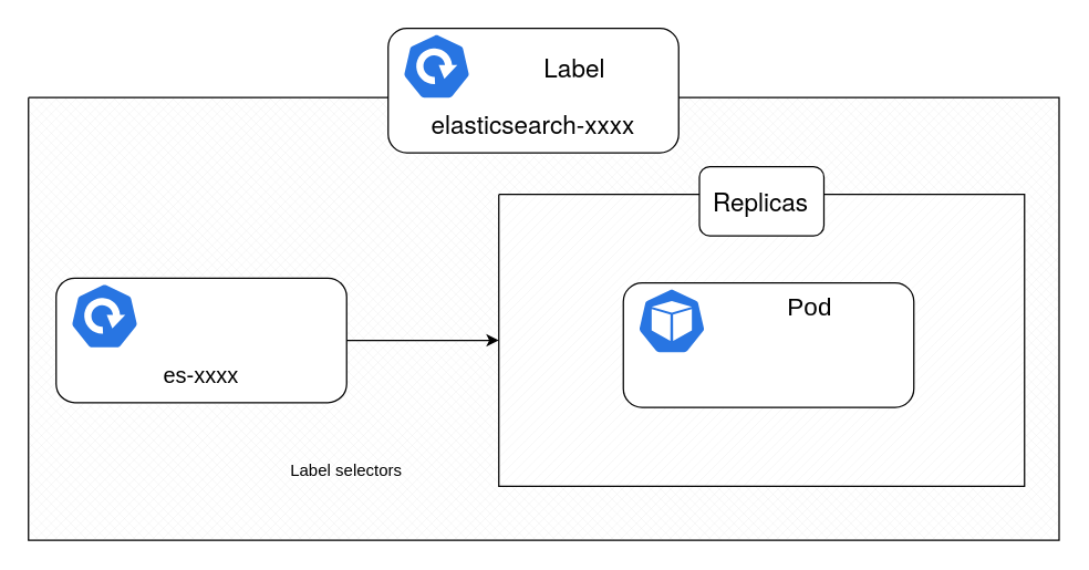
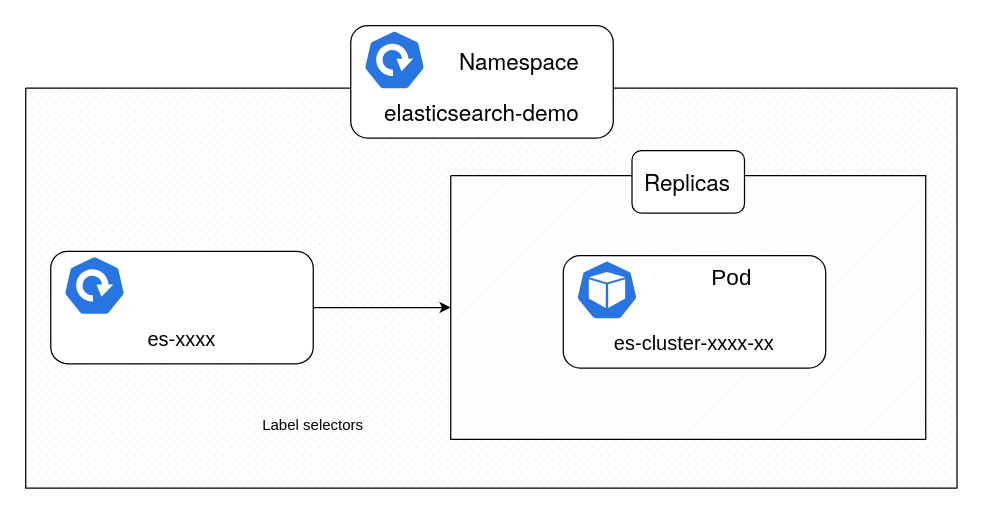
  <mxCell id="0" />
  <mxCell id="1" parent="0" />
  <mxCell id="2" value="" style="verticalLabelPosition=bottom;verticalAlign=top;html=1;shape=mxgraph.basic.patternFillRect;fillStyle=diagGrid;step=5;fillStrokeWidth=0.2;fillStrokeColor=#dddddd;" parent="1" vertex="1"><mxGeometry x="20" y="70" width="745" height="320" as="geometry" /></mxCell>
  <mxCell id="3" value="" style="verticalLabelPosition=bottom;verticalAlign=top;html=1;shape=mxgraph.basic.patternFillRect;fillStyle=diag;step=5;fillStrokeWidth=0.2;fillStrokeColor=#dddddd;" parent="1" vertex="1"><mxGeometry x="360" y="140" width="380" height="211" as="geometry" /></mxCell>
  <mxCell id="4" value="" style="group" parent="1" vertex="1" connectable="0"><mxGeometry x="40" y="200.5" width="210" height="90" as="geometry" /></mxCell>
  <mxCell id="5" value="" style="rounded=1;whiteSpace=wrap;html=1;" parent="4" vertex="1"><mxGeometry width="210" height="90" as="geometry" /></mxCell>
  <mxCell id="6" value="&lt;div style=&quot;text-align: left&quot;&gt;es-xxxx&lt;/div&gt;" style="text;html=1;strokeColor=none;fillColor=none;align=center;verticalAlign=middle;whiteSpace=wrap;rounded=0;fontSize=16;" parent="4" vertex="1"><mxGeometry x="10" y="60" width="190" height="20" as="geometry" /></mxCell>
  <mxCell id="7" value="" style="html=1;dashed=0;whitespace=wrap;fillColor=#2875E2;strokeColor=#ffffff;points=[[0.005,0.63,0],[0.1,0.2,0],[0.9,0.2,0],[0.5,0,0],[0.995,0.63,0],[0.72,0.99,0],[0.5,1,0],[0.28,0.99,0]];shape=mxgraph.kubernetes.icon;prIcon=deploy" parent="4" vertex="1"><mxGeometry x="10" y="3.5" width="50" height="48" as="geometry" /></mxCell>
  <mxCell id="8" value="" style="group" parent="1" vertex="1" connectable="0"><mxGeometry x="505" y="120" width="90" height="50" as="geometry" /></mxCell>
  <mxCell id="9" value="" style="rounded=1;whiteSpace=wrap;html=1;" parent="8" vertex="1"><mxGeometry width="90" height="50" as="geometry" /></mxCell>
  <mxCell id="10" value="&lt;div style=&quot;text-align: left&quot;&gt;&lt;font face=&quot;helvetica neue, helvetica, arial, sans-serif&quot; style=&quot;font-size: 18px&quot;&gt;&lt;span style=&quot;background-color: rgb(255 , 255 , 255)&quot;&gt;Replicas&lt;/span&gt;&lt;/font&gt;&lt;/div&gt;" style="text;html=1;strokeColor=none;fillColor=none;align=center;verticalAlign=middle;whiteSpace=wrap;rounded=0;" parent="8" vertex="1"><mxGeometry x="19.3" y="15" width="51.41" height="20" as="geometry" /></mxCell>
  <mxCell id="11" style="edgeStyle=orthogonalEdgeStyle;rounded=0;orthogonalLoop=1;jettySize=auto;html=1;exitX=0.5;exitY=1;exitDx=0;exitDy=0;" parent="8" source="10" target="10" edge="1"><mxGeometry x="437.5" y="320" as="geometry" /></mxCell>
  <mxCell id="12" style="edgeStyle=orthogonalEdgeStyle;rounded=0;orthogonalLoop=1;jettySize=auto;html=1;exitX=1;exitY=0.5;exitDx=0;exitDy=0;entryX=0;entryY=0.5;entryDx=0;entryDy=0;entryPerimeter=0;" parent="1" source="5" target="3" edge="1"><mxGeometry relative="1" as="geometry" /></mxCell>
  <mxCell id="13" value="" style="group" parent="1" vertex="1" connectable="0"><mxGeometry x="450" y="204" width="210" height="90" as="geometry" /></mxCell>
  <mxCell id="14" value="" style="rounded=1;whiteSpace=wrap;html=1;" parent="13" vertex="1"><mxGeometry width="210" height="90" as="geometry" /></mxCell>
  <mxCell id="15" value="&lt;font style=&quot;font-size: 18px&quot;&gt;Pod&lt;/font&gt;" style="text;html=1;strokeColor=none;fillColor=none;align=center;verticalAlign=middle;whiteSpace=wrap;rounded=0;" parent="13" vertex="1"><mxGeometry x="70" y="7.5" width="130" height="20" as="geometry" /></mxCell>
+ <mxCell id="16" value="&lt;div style=&quot;text-align: left&quot;&gt;es-cluster-xxxx-xx&lt;/div&gt;" style="text;html=1;strokeColor=none;fillColor=none;align=center;verticalAlign=middle;whiteSpace=wrap;rounded=0;fontSize=16;" parent="13" vertex="1"><mxGeometry x="10" y="60" width="190" height="20" as="geometry" /></mxCell>
  <mxCell id="17" value="" style="html=1;dashed=0;whitespace=wrap;fillColor=#2875E2;strokeColor=#ffffff;points=[[0.005,0.63,0],[0.1,0.2,0],[0.9,0.2,0],[0.5,0,0],[0.995,0.63,0],[0.72,0.99,0],[0.5,1,0],[0.28,0.99,0]];shape=mxgraph.kubernetes.icon;prIcon=pod" parent="13" vertex="1"><mxGeometry x="10" y="3.5" width="50" height="48" as="geometry" /></mxCell>
  <mxCell id="18" value="" style="group" parent="1" vertex="1" connectable="0"><mxGeometry x="280" y="20" width="210" height="90" as="geometry" /></mxCell>
  <mxCell id="19" value="" style="rounded=1;whiteSpace=wrap;html=1;" parent="18" vertex="1"><mxGeometry width="210" height="90" as="geometry" /></mxCell>
- <mxCell id="20" value="&lt;span style=&quot;font-family: &amp;#34;helvetica neue&amp;#34; , &amp;#34;helvetica&amp;#34; , &amp;#34;arial&amp;#34; , sans-serif ; font-size: 18px ; text-align: left ; background-color: rgb(255 , 255 , 255)&quot;&gt;Label&lt;/span&gt;" style="text;html=1;strokeColor=none;fillColor=none;align=center;verticalAlign=middle;whiteSpace=wrap;rounded=0;" parent="18" vertex="1"><mxGeometry x="70" y="17.5" width="130" height="20" as="geometry" /></mxCell>
- <mxCell id="21" value="&lt;div style=&quot;text-align: left&quot;&gt;&lt;span style=&quot;font-family: &amp;#34;helvetica neue&amp;#34; , &amp;#34;helvetica&amp;#34; , &amp;#34;arial&amp;#34; , sans-serif ; font-size: 18px ; background-color: rgb(255 , 255 , 255)&quot;&gt;elasticsearch-xxxx&lt;/span&gt;&lt;br&gt;&lt;/div&gt;" style="text;html=1;strokeColor=none;fillColor=none;align=center;verticalAlign=middle;whiteSpace=wrap;rounded=0;fontSize=16;" parent="18" vertex="1"><mxGeometry x="10" y="60" width="190" height="20" as="geometry" /></mxCell>
+ <mxCell id="20" value="&lt;span style=&quot;font-family: &amp;#34;helvetica neue&amp;#34; , &amp;#34;helvetica&amp;#34; , &amp;#34;arial&amp;#34; , sans-serif ; font-size: 18px ; text-align: left ; background-color: rgb(255 , 255 , 255)&quot;&gt;Namespace&lt;/span&gt;" style="text;html=1;strokeColor=none;fillColor=none;align=center;verticalAlign=middle;whiteSpace=wrap;rounded=0;" parent="18" vertex="1"><mxGeometry x="70" y="17.5" width="130" height="20" as="geometry" /></mxCell>
+ <mxCell id="21" value="&lt;div style=&quot;text-align: left&quot;&gt;&lt;span style=&quot;font-family: &amp;#34;helvetica neue&amp;#34; , &amp;#34;helvetica&amp;#34; , &amp;#34;arial&amp;#34; , sans-serif ; font-size: 18px ; background-color: rgb(255 , 255 , 255)&quot;&gt;elasticsearch-demo&lt;/span&gt;&lt;br&gt;&lt;/div&gt;" style="text;html=1;strokeColor=none;fillColor=none;align=center;verticalAlign=middle;whiteSpace=wrap;rounded=0;fontSize=16;" parent="18" vertex="1"><mxGeometry x="10" y="60" width="190" height="20" as="geometry" /></mxCell>
  <mxCell id="22" value="" style="html=1;dashed=0;whitespace=wrap;fillColor=#2875E2;strokeColor=#ffffff;points=[[0.005,0.63,0],[0.1,0.2,0],[0.9,0.2,0],[0.5,0,0],[0.995,0.63,0],[0.72,0.99,0],[0.5,1,0],[0.28,0.99,0]];shape=mxgraph.kubernetes.icon;prIcon=deploy" parent="18" vertex="1"><mxGeometry x="10" y="3.5" width="50" height="48" as="geometry" /></mxCell>
  <mxCell id="23" value="Label selectors" style="text;html=1;strokeColor=none;fillColor=none;align=center;verticalAlign=middle;whiteSpace=wrap;rounded=0;" parent="1" vertex="1"><mxGeometry x="205" y="330" width="90" height="20" as="geometry" /></mxCell>
